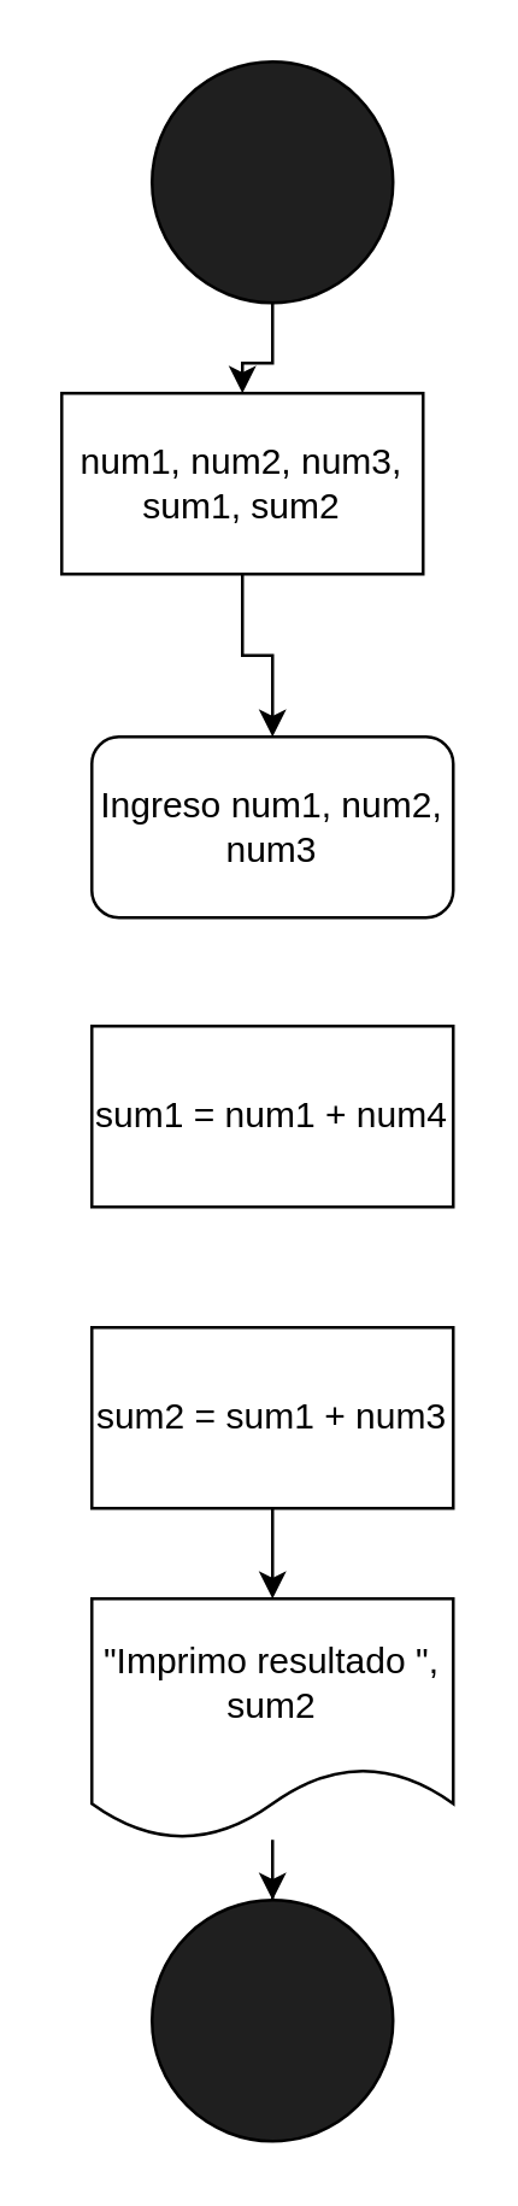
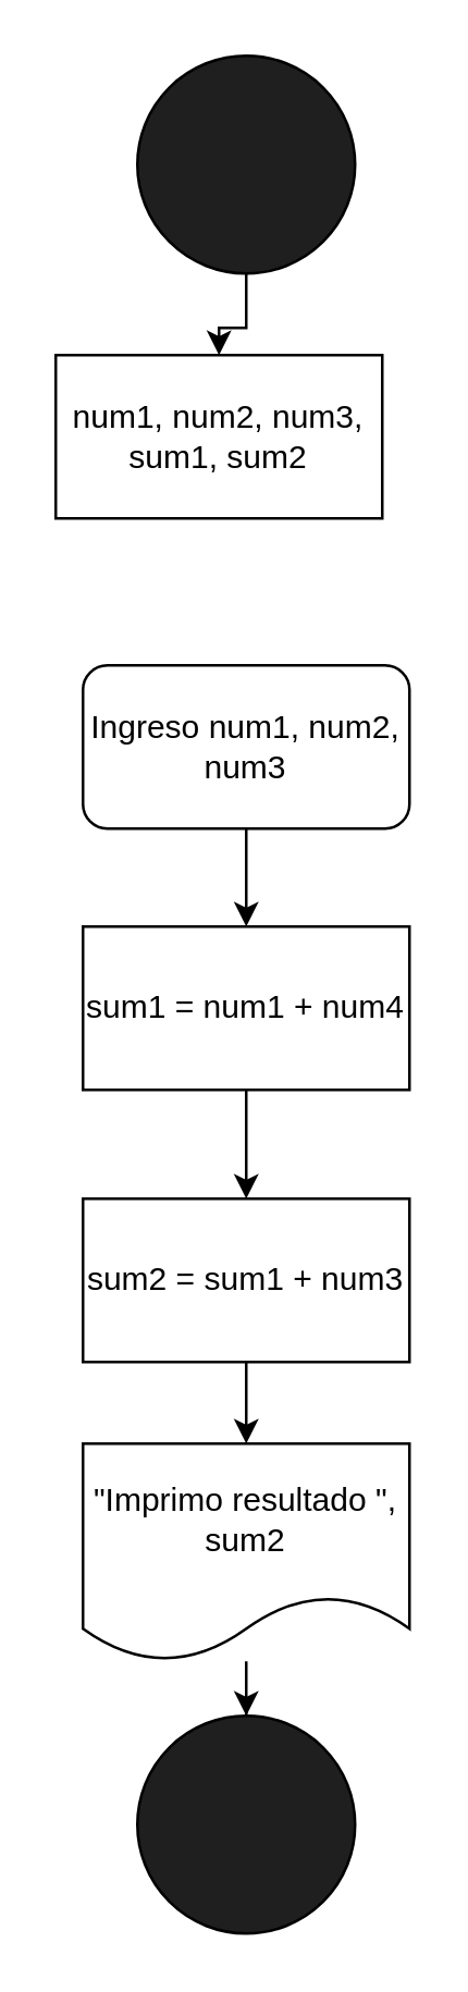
  <mxCell id="0" />
  <mxCell id="1" parent="0" />
  <mxCell id="2" style="edgeStyle=orthogonalEdgeStyle;rounded=0;orthogonalLoop=1;jettySize=auto;html=1;entryX=0.5;entryY=0;entryDx=0;entryDy=0;" edge="1" parent="1" source="3" target="6"><mxGeometry relative="1" as="geometry" /></mxCell>
  <mxCell id="3" value="" style="ellipse;whiteSpace=wrap;html=1;aspect=fixed;fillColor=#1F1F1F;" vertex="1" parent="1"><mxGeometry x="50" y="20" width="80" height="80" as="geometry" /></mxCell>
  <mxCell id="4" value="" style="ellipse;whiteSpace=wrap;html=1;aspect=fixed;fillColor=#1F1F1F;" vertex="1" parent="1"><mxGeometry x="50" y="630" width="80" height="80" as="geometry" /></mxCell>
- <mxCell id="5" style="edgeStyle=orthogonalEdgeStyle;rounded=0;orthogonalLoop=1;jettySize=auto;html=1;entryX=0.5;entryY=0;entryDx=0;entryDy=0;" edge="1" parent="1" source="6" target="8"><mxGeometry relative="1" as="geometry" /></mxCell>
  <mxCell id="6" value="num1, num2, num3, sum1, sum2" style="rounded=0;whiteSpace=wrap;html=1;" vertex="1" parent="1"><mxGeometry x="20" y="130" width="120" height="60" as="geometry" /></mxCell>
+ <mxCell id="7" style="edgeStyle=orthogonalEdgeStyle;rounded=0;orthogonalLoop=1;jettySize=auto;html=1;" edge="1" parent="1" source="8" target="10"><mxGeometry relative="1" as="geometry" /></mxCell>
  <mxCell id="8" value="Ingreso num1, num2, num3" style="rounded=1;whiteSpace=wrap;html=1;" vertex="1" parent="1"><mxGeometry x="30" y="244" width="120" height="60" as="geometry" /></mxCell>
+ <mxCell id="9" style="edgeStyle=orthogonalEdgeStyle;rounded=0;orthogonalLoop=1;jettySize=auto;html=1;entryX=0.5;entryY=0;entryDx=0;entryDy=0;" edge="1" parent="1" source="10" target="12"><mxGeometry relative="1" as="geometry" /></mxCell>
  <mxCell id="10" value="sum1 = num1 + num4" style="rounded=0;whiteSpace=wrap;html=1;" vertex="1" parent="1"><mxGeometry x="30" y="340" width="120" height="60" as="geometry" /></mxCell>
  <mxCell id="11" style="edgeStyle=orthogonalEdgeStyle;rounded=0;orthogonalLoop=1;jettySize=auto;html=1;" edge="1" parent="1" source="12" target="14"><mxGeometry relative="1" as="geometry" /></mxCell>
  <mxCell id="12" value="sum2 = sum1 + num3" style="rounded=0;whiteSpace=wrap;html=1;" vertex="1" parent="1"><mxGeometry x="30" y="440" width="120" height="60" as="geometry" /></mxCell>
  <mxCell id="13" style="edgeStyle=orthogonalEdgeStyle;rounded=0;orthogonalLoop=1;jettySize=auto;html=1;" edge="1" parent="1" source="14" target="4"><mxGeometry relative="1" as="geometry" /></mxCell>
  <mxCell id="14" value="&quot;Imprimo resultado &quot;, sum2" style="shape=document;whiteSpace=wrap;html=1;boundedLbl=1;" vertex="1" parent="1"><mxGeometry x="30" y="530" width="120" height="80" as="geometry" /></mxCell>
